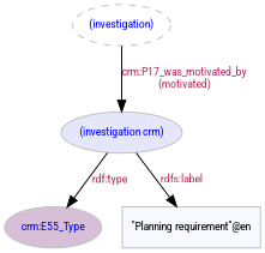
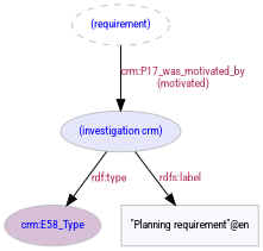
  digraph {
    fontname="Roboto Condensed"
    node [color=gray fillcolor=ghostwhite fontcolor=blue fontname="Roboto Condensed" fontsize=10 style=filled]
    edge [color=black fontcolor=maroon fontname="Roboto Condensed" fontsize=10]
-   "crm:E55_Type" [fillcolor=thistle]
-   "(investigation)" [style=dashed]
+   "crm:E55_Type" [fillcolor=thistle label="crm:E58_Type"]
+   "(investigation)" [style=dashed label="(requirement)"]
    n3 [fillcolor=lavender label="(investigation crm)"]
    "\"Planning requirement\"@en" [fontcolor=black shape=box]
    "(investigation)" -> n3 [label="crm:P17_was_motivated_by\n(motivated)"]
    n3 -> "crm:E55_Type" [label="rdf:type"]
    n3 -> "\"Planning requirement\"@en" [label="rdfs:label"]
  }
